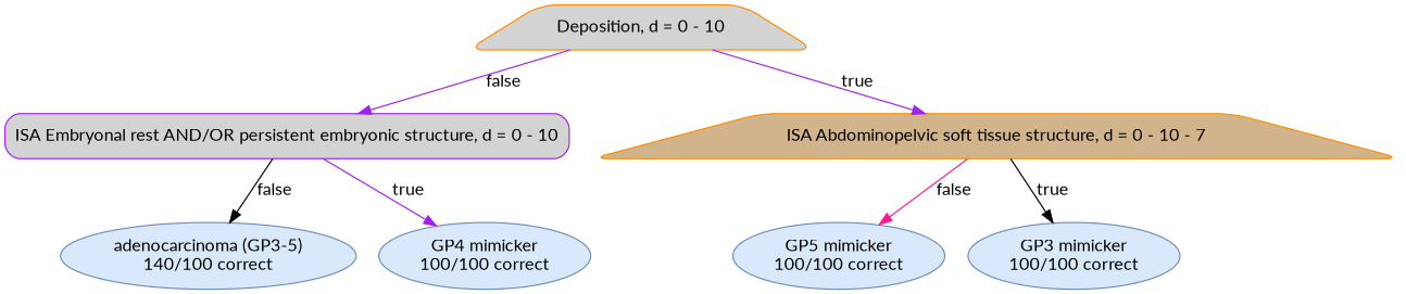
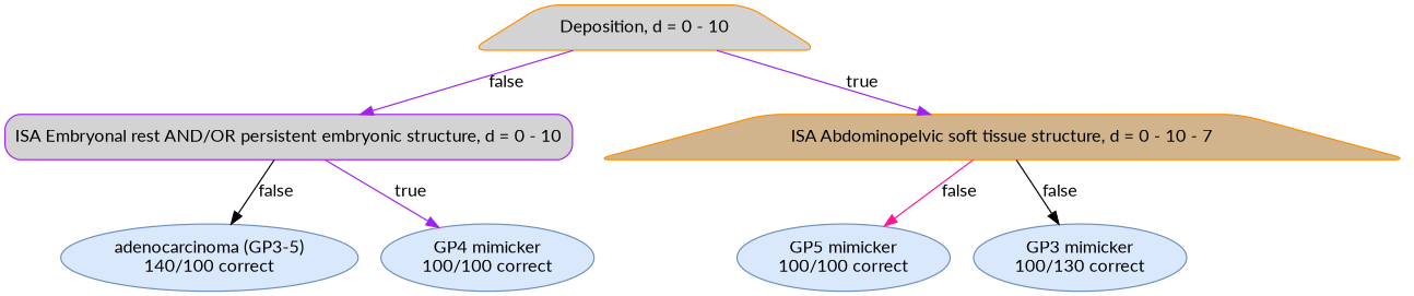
  digraph {
    fontname=Lato
    node [color="#6C8EBF" fillcolor="#DAE8FC" fontname=Lato shape=ellipse style="rounded,filled"]
    edge [color=purple fontname=Lato]
    n1 [color=darkorange fillcolor=lightgrey label="Deposition, d = 0 - 10" shape=trapezium]
    n2 [color=purple fillcolor=lightgrey label="ISA Embryonal rest AND/OR persistent embryonic structure, d = 0 - 10" shape=box]
    n3 [color=darkorange fillcolor=tan label="ISA Abdominopelvic soft tissue structure, d = 0 - 10 - 7" shape=trapezium]
    n4 [label=<adenocarcinoma (GP3-5)<br/>140/100 correct>]
    n5 [label=<GP4 mimicker<br/>100/100 correct>]
    n6 [label=<GP5 mimicker<br/>100/100 correct>]
-   n7 [label=<GP3 mimicker<br/>100/100 correct>]
+   n7 [label=<GP3 mimicker<br/>100/130 correct>]
    n1 -> n2 [label=false]
    n1 -> n3 [label=true]
    n2 -> n4 [color=black label=false]
    n2 -> n5 [label=true]
    n3 -> n6 [color=deeppink label=false]
-   n3 -> n7 [color=black label=true]
+   n3 -> n7 [color=black label=false]
  }
